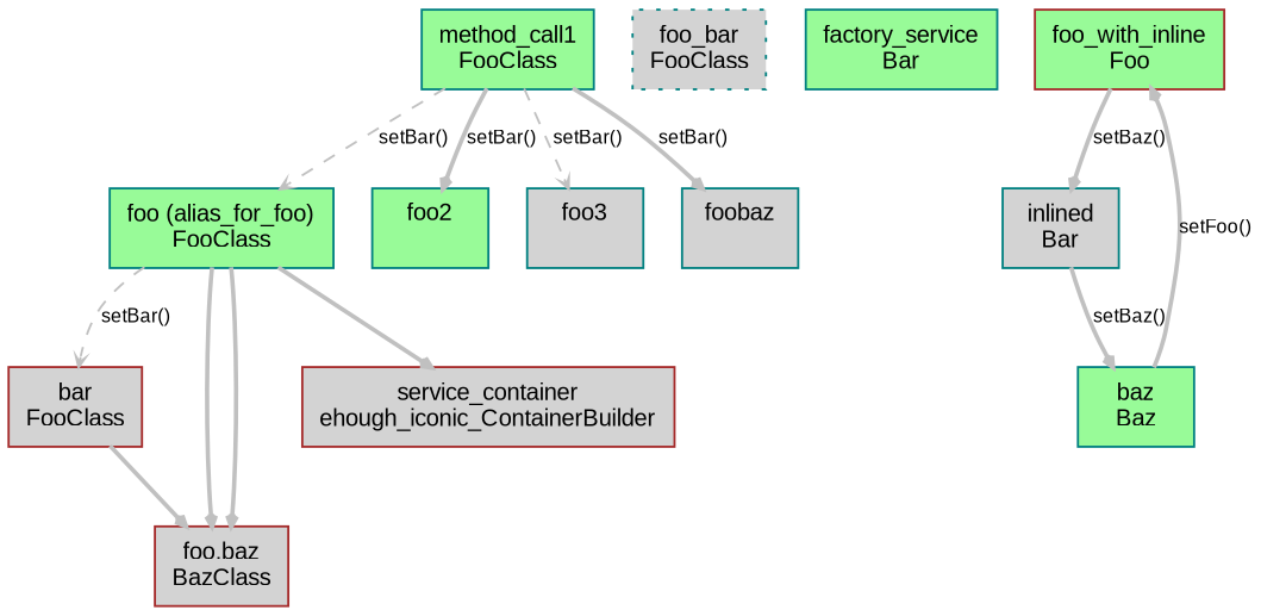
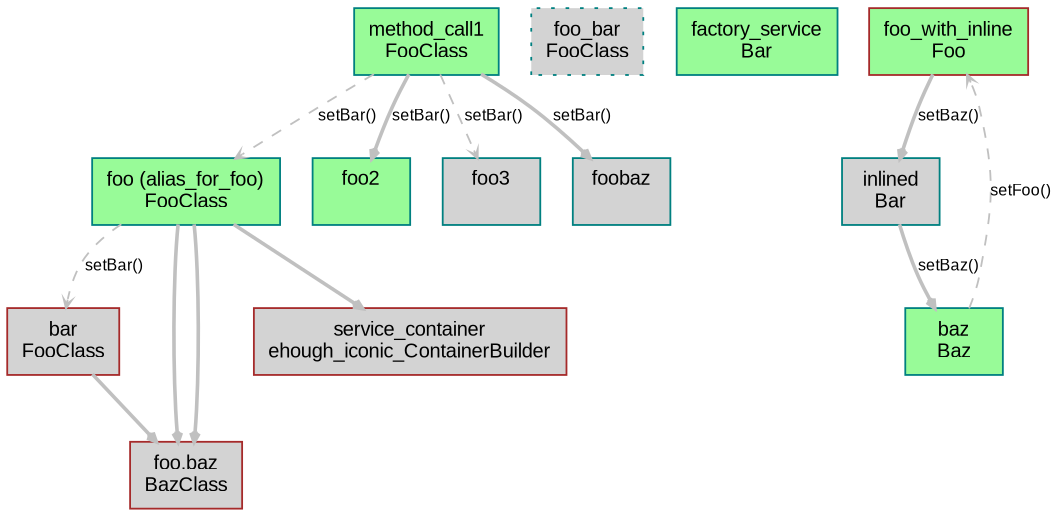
  digraph {
    node [color=teal fillcolor=lightgrey fontname=Arial fontsize=11 shape=record style=filled]
    edge [arrowhead=open arrowsize=0.5 color=grey fontname=Arial fontsize=9 style=bold]
    n1 [fillcolor=palegreen label="foo (alias_for_foo)\nFooClass\n"]
    n2 [color=brown label="bar\nFooClass\n"]
    n3 [color=brown label="foo.baz\nBazClass\n"]
    n4 [color=brown label="service_container\nehough_iconic_ContainerBuilder\n"]
    n5 [label="foo_bar\nFooClass\n" style="dotted,filled"]
    n6 [fillcolor=palegreen label="method_call1\nFooClass\n"]
    n7 [fillcolor=palegreen label="foo2\n\n"]
    n8 [label="foo3\n\n"]
    n9 [label="foobaz\n\n"]
    n10 [fillcolor=palegreen label="factory_service\nBar\n"]
    n11 [color=brown fillcolor=palegreen label="foo_with_inline\nFoo\n"]
    n12 [label="inlined\nBar\n"]
    n13 [fillcolor=palegreen label="baz\nBaz\n"]
    n1 -> n2 [label="setBar()" style=dashed]
    n1 -> n3
    n1 -> n3
    n1 -> n4
    n2 -> n3
    n6 -> n1 [label="setBar()" style=dashed]
    n6 -> n7 [label="setBar()"]
    n6 -> n8 [label="setBar()" style=dashed]
    n6 -> n9 [label="setBar()"]
    n11 -> n12 [label="setBaz()"]
    n12 -> n13 [label="setBaz()"]
-   n13 -> n11 [label="setFoo()"]
+   n13 -> n11 [label="setFoo()" style=dashed]
  }
